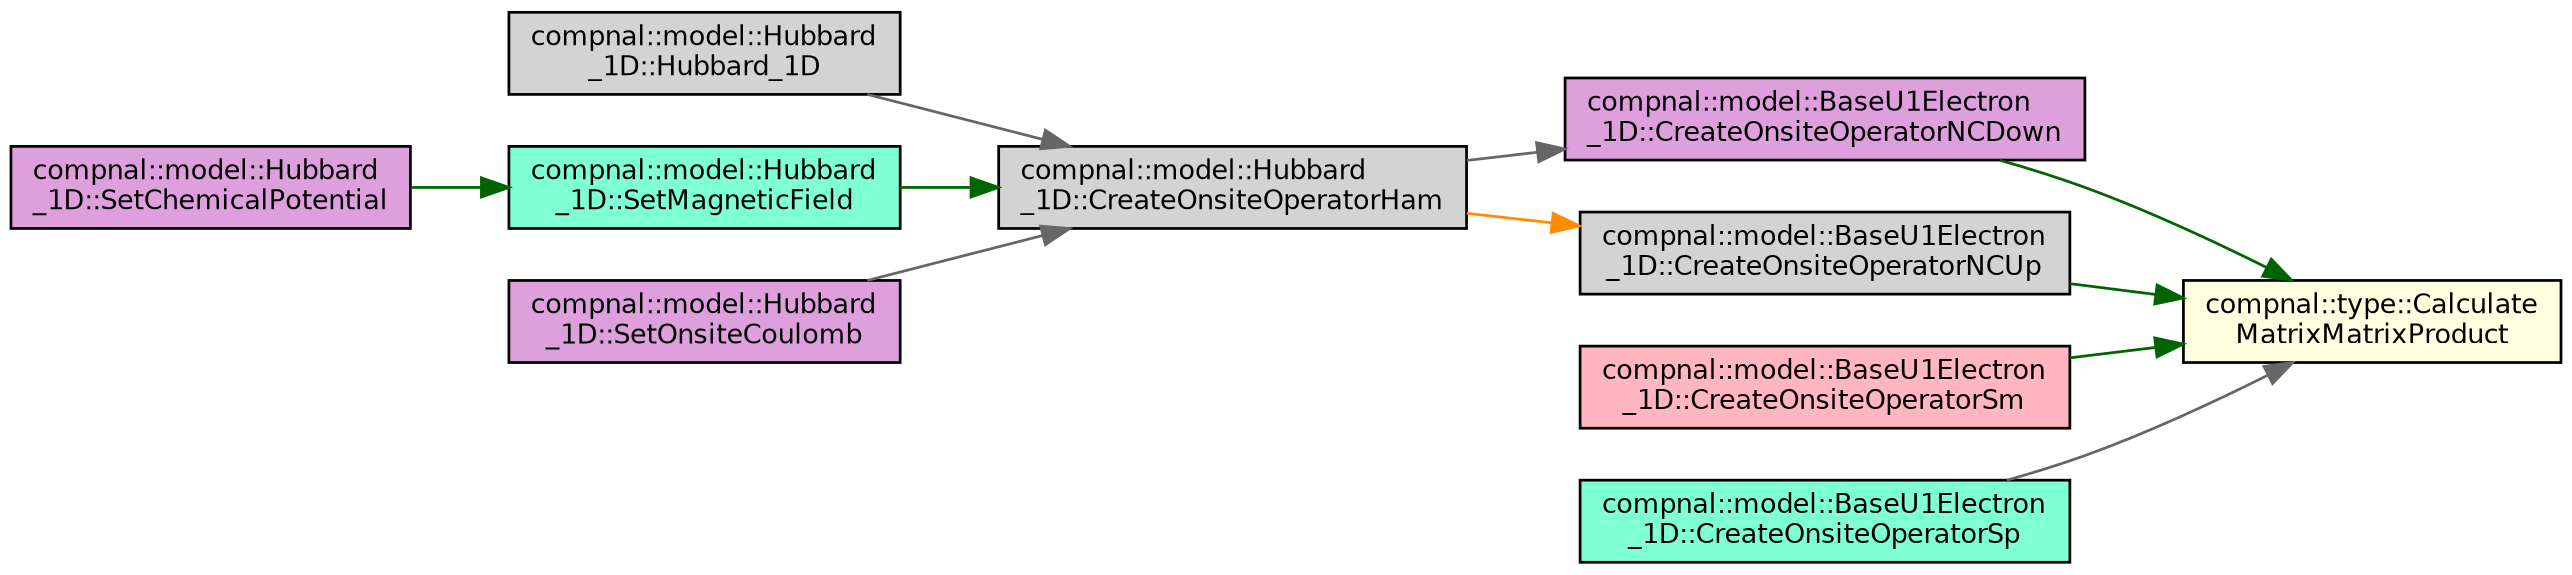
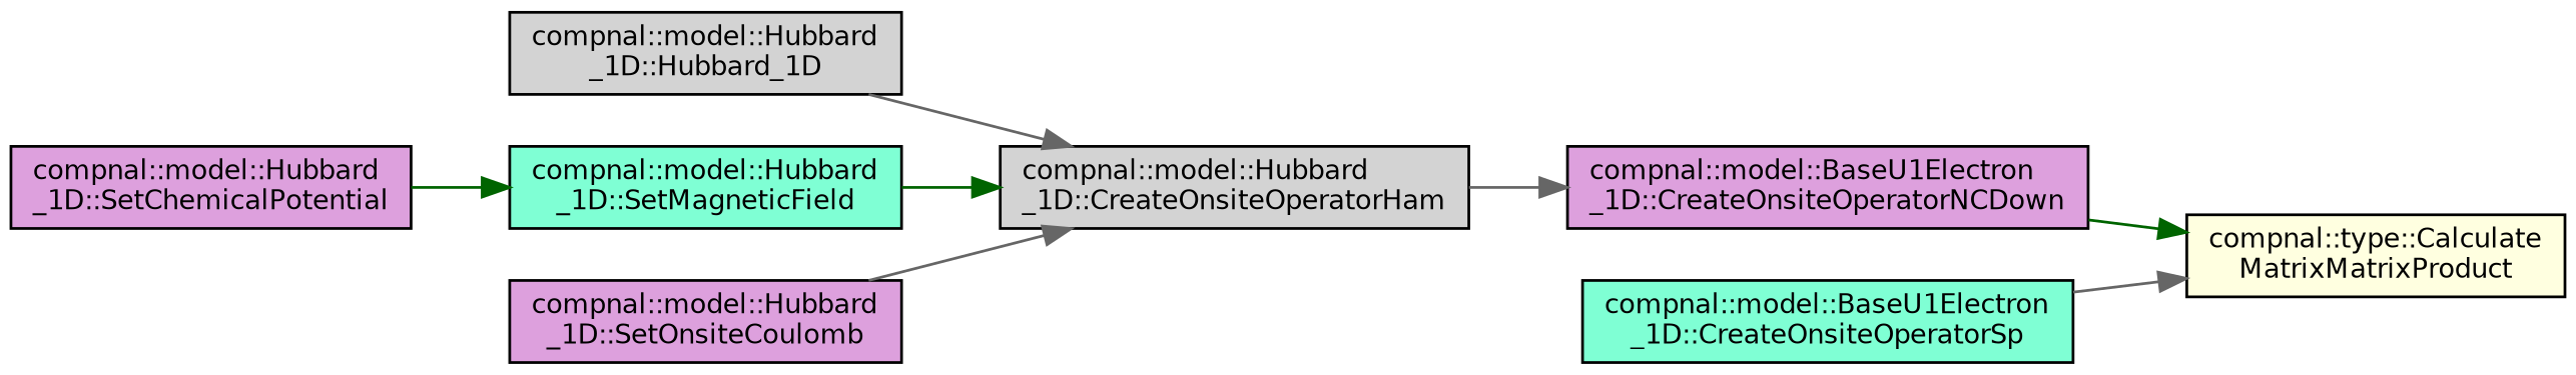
  digraph {
    rankdir=RL
    node [color=black fillcolor=plum fontname=Helvetica fontsize=10 shape=record style=filled]
    edge [color=darkgreen dir=back fontname=Helvetica fontsize=10 labelfontname=Helvetica labelfontsize=10 style=solid]
    n1 [fillcolor=lightyellow fontcolor=black height=0.2 label="compnal::type::Calculate\lMatrixMatrixProduct" width=0.4]
    n2 [height=0.2 label="compnal::model::BaseU1Electron\l_1D::CreateOnsiteOperatorNCDown" width=0.4]
-   n3 [fillcolor=lightgrey height=0.2 label="compnal::model::BaseU1Electron\l_1D::CreateOnsiteOperatorNCUp" width=0.4]
-   n4 [fillcolor=lightpink height=0.2 label="compnal::model::BaseU1Electron\l_1D::CreateOnsiteOperatorSm" width=0.4]
    n5 [fillcolor=aquamarine height=0.2 label="compnal::model::BaseU1Electron\l_1D::CreateOnsiteOperatorSp" width=0.4]
    n6 [fillcolor=lightgrey height=0.2 label="compnal::model::Hubbard\l_1D::CreateOnsiteOperatorHam" width=0.4]
    n7 [fillcolor=lightgrey height=0.2 label="compnal::model::Hubbard\l_1D::Hubbard_1D" width=0.4]
    n8 [fillcolor=aquamarine height=0.2 label="compnal::model::Hubbard\l_1D::SetMagneticField" width=0.4]
    n9 [height=0.2 label="compnal::model::Hubbard\l_1D::SetOnsiteCoulomb" width=0.4]
    n10 [height=0.2 label="compnal::model::Hubbard\l_1D::SetChemicalPotential" width=0.4]
    n1 -> n2
-   n1 -> n3
-   n1 -> n4
    n1 -> n5 [color=gray40]
    n2 -> n6 [color=gray40]
-   n3 -> n6 [color=darkorange]
    n6 -> n7 [color=gray40]
    n6 -> n8
    n6 -> n9 [color=gray40]
    n8 -> n10
  }
